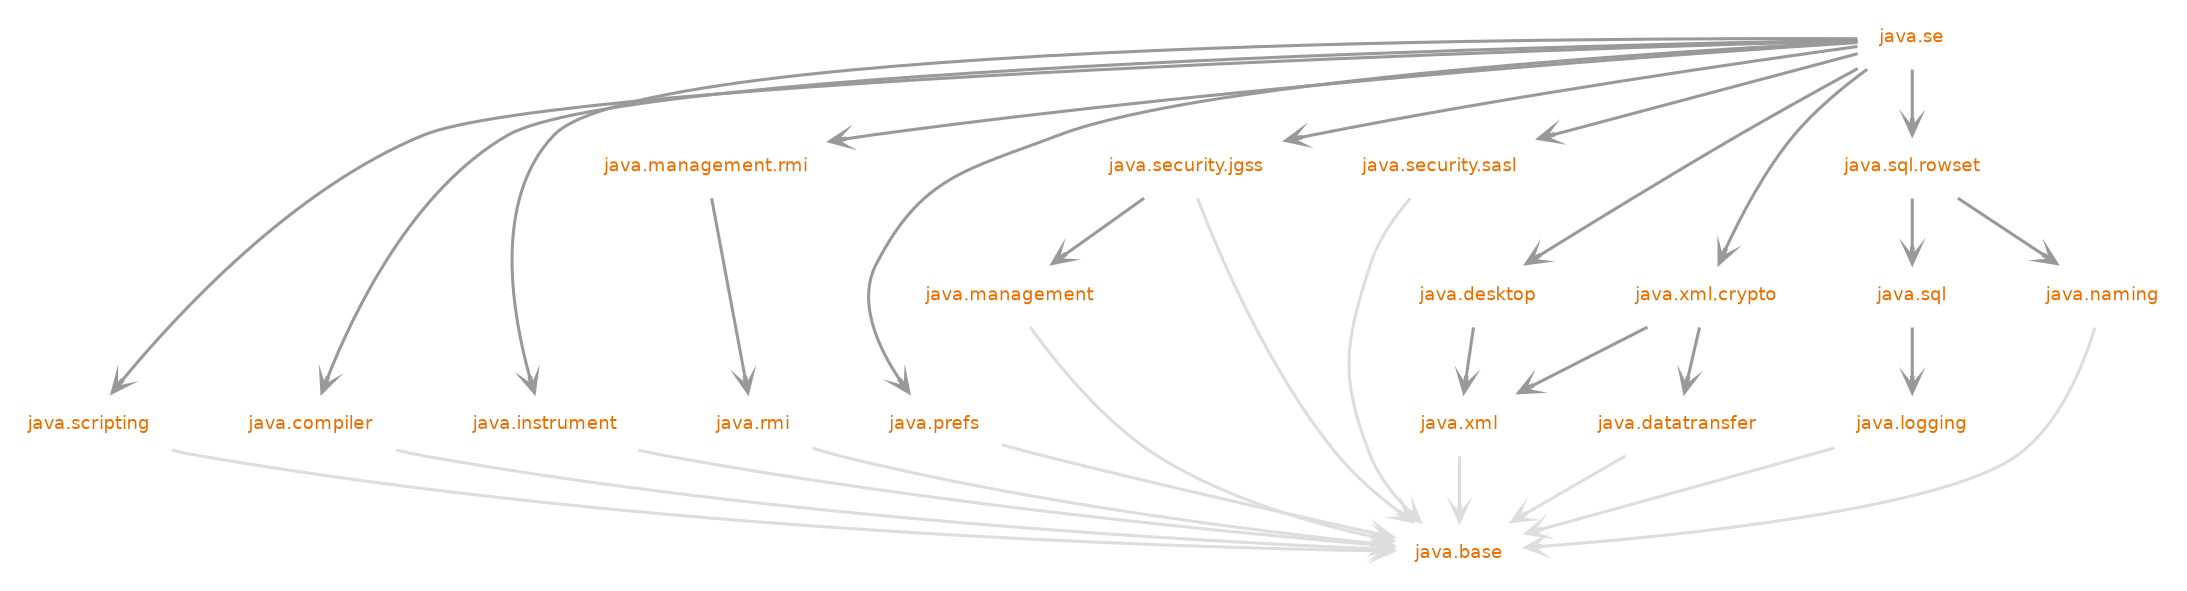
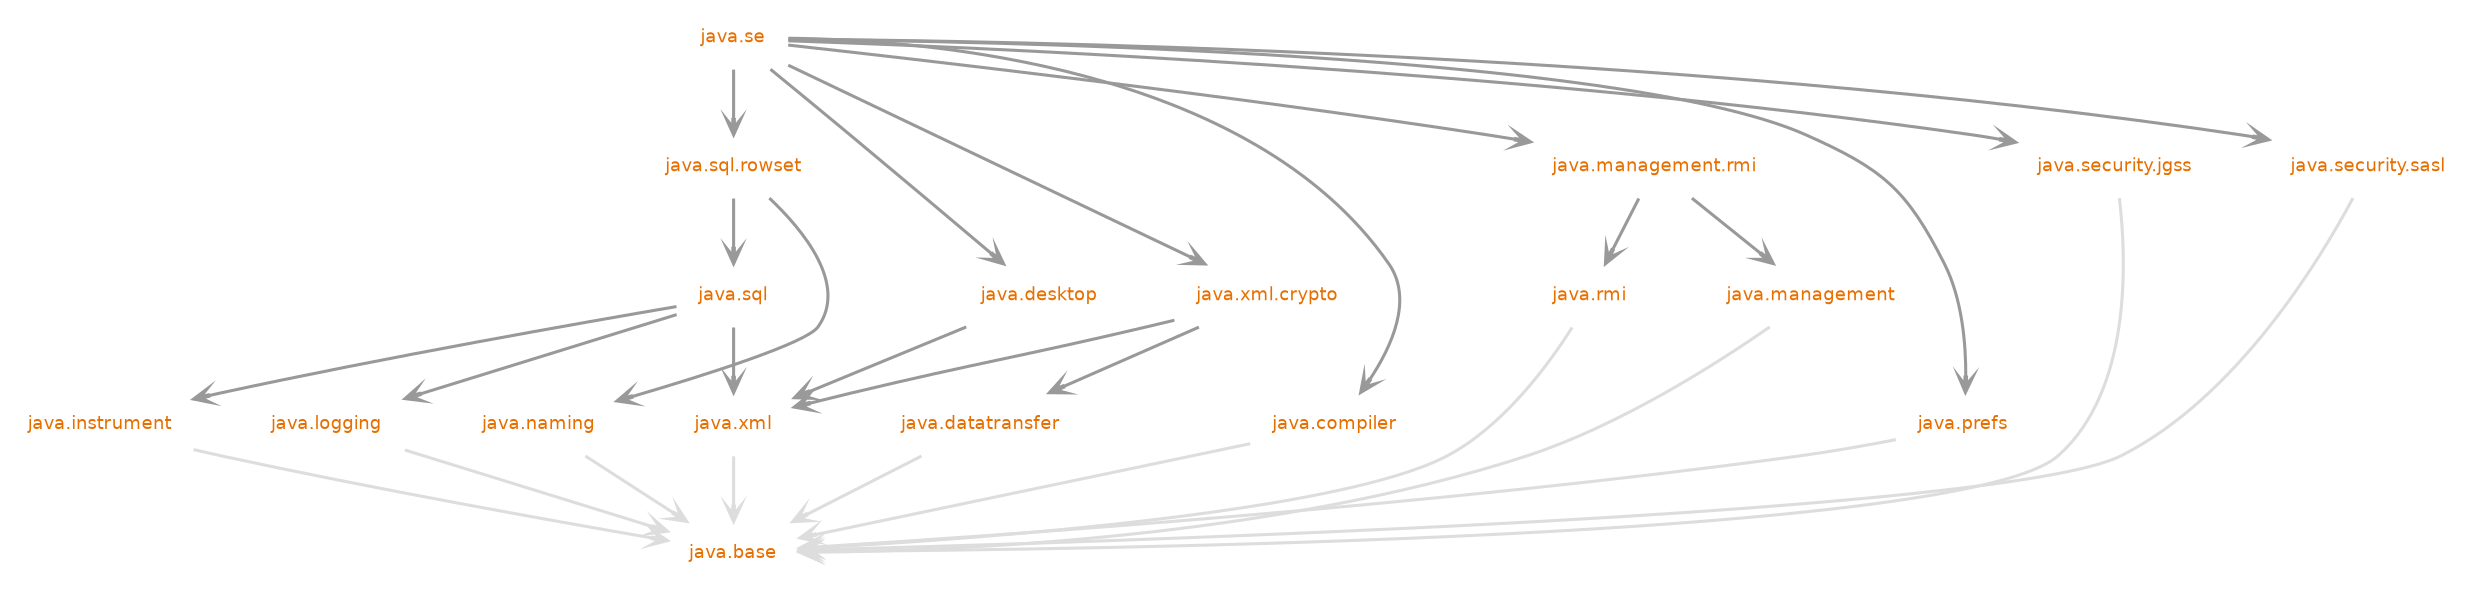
  digraph {
    nodesep=.5
    pencolor=transparent
    ranksep=0.600000
    node [fontcolor="#e76f00" fontname=DejaVuSans fontsize=12 group=java margin=".2,.2" shape=plaintext]
    edge [arrowhead=open arrowsize=1 color="#999999" penwidth=2 weight=10]
    "java.logging"
-   "java.scripting"
    "java.xml"
    "java.sql"
    "java.compiler"
    "java.instrument"
    "java.desktop"
    "java.management"
    "java.base"
    "java.datatransfer"
    "java.management.rmi"
    "java.naming"
    "java.prefs"
    "java.rmi"
    "java.se"
    "java.security.jgss"
    "java.security.sasl"
    "java.sql.rowset"
    "java.xml.crypto"
    subgraph sub_1 {
      rank=same
      "java.logging"
-     "java.scripting"
      "java.xml"
    }
    subgraph sub_2 {
      rank=same
      "java.sql"
    }
    subgraph sub_3 {
      rank=same
      "java.compiler"
      "java.instrument"
    }
    subgraph sub_4 {
      rank=same
      "java.desktop"
      "java.management"
    }
    subgraph sub_5 {
      "java.logging"
-     "java.scripting"
      "java.xml"
      "java.sql"
      "java.compiler"
      "java.instrument"
      "java.desktop"
      "java.management"
      "java.base"
      "java.datatransfer"
      "java.management.rmi"
      "java.naming"
      "java.prefs"
      "java.rmi"
      "java.se"
      "java.security.jgss"
      "java.security.sasl"
      "java.sql.rowset"
      "java.xml.crypto"
    }
    subgraph sub_6 {
    }
    "java.logging" -> "java.base" [color="#dddddd"]
-   "java.scripting" -> "java.base" [color="#dddddd"]
    "java.xml" -> "java.base" [color="#dddddd" weight=10000]
    "java.sql" -> "java.logging"
+   "java.sql" -> "java.xml" [weight=10000]
    "java.compiler" -> "java.base" [color="#dddddd"]
    "java.instrument" -> "java.base" [color="#dddddd"]
    "java.desktop" -> "java.xml"
    "java.management" -> "java.base" [color="#dddddd"]
    "java.datatransfer" -> "java.base" [color="#dddddd"]
-   "java.security.jgss" -> "java.management"
+   "java.management.rmi" -> "java.management"
    "java.management.rmi" -> "java.rmi"
    "java.naming" -> "java.base" [color="#dddddd"]
    "java.prefs" -> "java.base" [color="#dddddd"]
    "java.rmi" -> "java.base" [color="#dddddd"]
-   "java.se" -> "java.scripting"
    "java.se" -> "java.compiler"
-   "java.se" -> "java.instrument"
+   "java.sql" -> "java.instrument"
    "java.se" -> "java.desktop"
    "java.se" -> "java.management.rmi"
    "java.se" -> "java.prefs"
    "java.se" -> "java.security.jgss"
    "java.se" -> "java.security.sasl"
    "java.se" -> "java.sql.rowset" [weight=10000]
    "java.se" -> "java.xml.crypto"
    "java.security.jgss" -> "java.base" [color="#dddddd"]
    "java.security.sasl" -> "java.base" [color="#dddddd"]
    "java.sql.rowset" -> "java.sql" [weight=10000]
    "java.sql.rowset" -> "java.naming"
    "java.xml.crypto" -> "java.xml"
    "java.xml.crypto" -> "java.datatransfer"
  }
